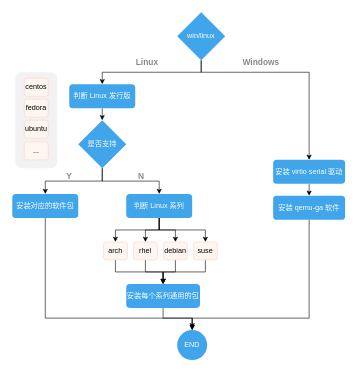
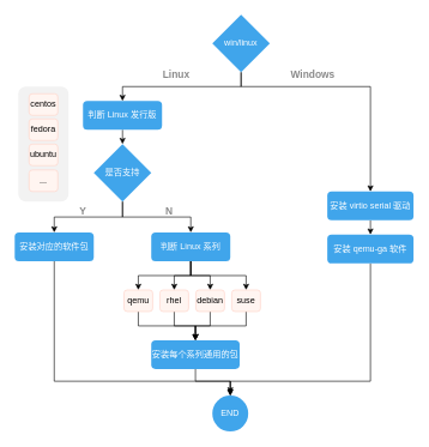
  <mxCell id="0" />
  <mxCell id="1" parent="0" />
  <mxCell id="2" value="" style="rounded=1;whiteSpace=wrap;html=1;fillColor=#F2F2F2;strokeColor=none;" vertex="1" parent="1"><mxGeometry x="25" y="120" width="70" height="160" as="geometry" /></mxCell>
  <mxCell id="3" style="edgeStyle=orthogonalEdgeStyle;rounded=0;orthogonalLoop=1;jettySize=auto;html=1;exitX=0.5;exitY=1;exitDx=0;exitDy=0;" edge="1" parent="1" source="5" target="7"><mxGeometry relative="1" as="geometry" /></mxCell>
  <mxCell id="4" style="edgeStyle=orthogonalEdgeStyle;rounded=0;orthogonalLoop=1;jettySize=auto;html=1;exitX=0.5;exitY=1;exitDx=0;exitDy=0;" edge="1" parent="1" source="5" target="37"><mxGeometry relative="1" as="geometry"><Array as="points"><mxPoint x="335" y="120" /><mxPoint x="515" y="120" /></Array></mxGeometry></mxCell>
  <mxCell id="5" value="win/linux" style="rhombus;whiteSpace=wrap;html=1;fillColor=#40A5EB;strokeColor=none;fontColor=#FFFFFF;" vertex="1" parent="1"><mxGeometry x="295" y="20" width="80" height="80" as="geometry" /></mxCell>
  <mxCell id="6" style="edgeStyle=orthogonalEdgeStyle;rounded=0;orthogonalLoop=1;jettySize=auto;html=1;exitX=0.5;exitY=1;exitDx=0;exitDy=0;entryX=0.5;entryY=0;entryDx=0;entryDy=0;" edge="1" parent="1" source="7" target="11"><mxGeometry relative="1" as="geometry" /></mxCell>
  <mxCell id="7" value="判断 Linux 发行版" style="rounded=1;whiteSpace=wrap;html=1;gradientColor=none;fillColor=#40A5EB;strokeColor=none;fontColor=#FFFFFF;" vertex="1" parent="1"><mxGeometry x="115" y="140" width="110" height="40" as="geometry" /></mxCell>
  <mxCell id="8" value="&lt;span style=&quot;font-size: 14px;&quot;&gt;&lt;b&gt;&lt;font color=&quot;#898989&quot;&gt;Linux&lt;/font&gt;&lt;/b&gt;&lt;/span&gt;" style="text;html=1;strokeColor=none;fillColor=none;align=center;verticalAlign=middle;whiteSpace=wrap;rounded=0;" vertex="1" parent="1"><mxGeometry x="195" y="90" width="100" height="26" as="geometry" /></mxCell>
  <mxCell id="9" style="edgeStyle=orthogonalEdgeStyle;rounded=0;orthogonalLoop=1;jettySize=auto;html=1;exitX=0.5;exitY=1;exitDx=0;exitDy=0;entryX=0.5;entryY=0;entryDx=0;entryDy=0;" edge="1" parent="1" source="11" target="13"><mxGeometry relative="1" as="geometry" /></mxCell>
  <mxCell id="10" style="edgeStyle=orthogonalEdgeStyle;rounded=0;orthogonalLoop=1;jettySize=auto;html=1;exitX=0.5;exitY=1;exitDx=0;exitDy=0;entryX=0.5;entryY=0;entryDx=0;entryDy=0;" edge="1" parent="1" source="11" target="19"><mxGeometry relative="1" as="geometry" /></mxCell>
  <mxCell id="11" value="是否支持" style="rhombus;whiteSpace=wrap;html=1;fillColor=#40A5EB;strokeColor=none;fontColor=#FFFFFF;" vertex="1" parent="1"><mxGeometry x="130" y="200" width="80" height="80" as="geometry" /></mxCell>
  <mxCell id="12" style="edgeStyle=orthogonalEdgeStyle;rounded=0;orthogonalLoop=1;jettySize=auto;html=1;exitX=0.5;exitY=1;exitDx=0;exitDy=0;entryX=0.5;entryY=0;entryDx=0;entryDy=0;" edge="1" parent="1" source="13" target="35"><mxGeometry relative="1" as="geometry"><Array as="points"><mxPoint x="75" y="530" /><mxPoint x="320" y="530" /></Array></mxGeometry></mxCell>
  <mxCell id="13" value="安装对应的软件包" style="rounded=1;whiteSpace=wrap;html=1;gradientColor=none;fillColor=#40A5EB;strokeColor=none;fontColor=#FFFFFF;" vertex="1" parent="1"><mxGeometry x="20" y="323" width="110" height="40" as="geometry" /></mxCell>
  <mxCell id="14" value="&lt;font color=&quot;#898989&quot;&gt;&lt;span style=&quot;font-size: 14px;&quot;&gt;&lt;b&gt;N&lt;/b&gt;&lt;/span&gt;&lt;/font&gt;" style="text;html=1;strokeColor=none;fillColor=none;align=center;verticalAlign=middle;whiteSpace=wrap;rounded=0;" vertex="1" parent="1"><mxGeometry x="185" y="280" width="100" height="26" as="geometry" /></mxCell>
  <mxCell id="15" style="edgeStyle=orthogonalEdgeStyle;rounded=0;orthogonalLoop=1;jettySize=auto;html=1;exitX=0.5;exitY=1;exitDx=0;exitDy=0;entryX=0.5;entryY=0;entryDx=0;entryDy=0;" edge="1" parent="1" source="19" target="22"><mxGeometry relative="1" as="geometry" /></mxCell>
  <mxCell id="16" style="edgeStyle=orthogonalEdgeStyle;rounded=0;orthogonalLoop=1;jettySize=auto;html=1;exitX=0.5;exitY=1;exitDx=0;exitDy=0;entryX=0.5;entryY=0;entryDx=0;entryDy=0;" edge="1" parent="1" source="19" target="24"><mxGeometry relative="1" as="geometry" /></mxCell>
  <mxCell id="17" style="edgeStyle=orthogonalEdgeStyle;rounded=0;orthogonalLoop=1;jettySize=auto;html=1;exitX=0.5;exitY=1;exitDx=0;exitDy=0;entryX=0.5;entryY=0;entryDx=0;entryDy=0;" edge="1" parent="1" source="19" target="26"><mxGeometry relative="1" as="geometry" /></mxCell>
  <mxCell id="18" style="edgeStyle=orthogonalEdgeStyle;rounded=0;orthogonalLoop=1;jettySize=auto;html=1;exitX=0.5;exitY=1;exitDx=0;exitDy=0;entryX=0.5;entryY=0;entryDx=0;entryDy=0;" edge="1" parent="1" source="19" target="28"><mxGeometry relative="1" as="geometry" /></mxCell>
  <mxCell id="19" value="判断 Linux 系列" style="rounded=1;whiteSpace=wrap;html=1;gradientColor=none;fillColor=#40A5EB;strokeColor=none;fontColor=#FFFFFF;" vertex="1" parent="1"><mxGeometry x="210" y="323" width="110" height="40" as="geometry" /></mxCell>
  <mxCell id="20" value="&lt;font color=&quot;#898989&quot;&gt;&lt;span style=&quot;font-size: 14px;&quot;&gt;&lt;b&gt;Y&lt;/b&gt;&lt;/span&gt;&lt;/font&gt;" style="text;html=1;strokeColor=none;fillColor=none;align=center;verticalAlign=middle;whiteSpace=wrap;rounded=0;" vertex="1" parent="1"><mxGeometry x="65" y="280" width="100" height="26" as="geometry" /></mxCell>
  <mxCell id="21" style="edgeStyle=orthogonalEdgeStyle;rounded=0;orthogonalLoop=1;jettySize=auto;html=1;exitX=0.5;exitY=1;exitDx=0;exitDy=0;entryX=0.5;entryY=0;entryDx=0;entryDy=0;" edge="1" parent="1" source="22" target="34"><mxGeometry relative="1" as="geometry" /></mxCell>
- <mxCell id="22" value="arch" style="rounded=1;whiteSpace=wrap;html=1;fillColor=#FFF5F1;strokeColor=#FFD2C7;" vertex="1" parent="1"><mxGeometry x="172" y="403" width="40" height="30" as="geometry" /></mxCell>
+ <mxCell id="22" value="qemu" style="rounded=1;whiteSpace=wrap;html=1;fillColor=#FFF5F1;strokeColor=#FFD2C7;" vertex="1" parent="1"><mxGeometry x="172" y="403" width="40" height="30" as="geometry" /></mxCell>
  <mxCell id="23" style="edgeStyle=orthogonalEdgeStyle;rounded=0;orthogonalLoop=1;jettySize=auto;html=1;exitX=0.5;exitY=1;exitDx=0;exitDy=0;" edge="1" parent="1" source="24" target="34"><mxGeometry relative="1" as="geometry" /></mxCell>
  <mxCell id="24" value="rhel" style="rounded=1;whiteSpace=wrap;html=1;fillColor=#FFF5F1;strokeColor=#FFD2C7;" vertex="1" parent="1"><mxGeometry x="222" y="403" width="40" height="30" as="geometry" /></mxCell>
  <mxCell id="25" style="edgeStyle=orthogonalEdgeStyle;rounded=0;orthogonalLoop=1;jettySize=auto;html=1;exitX=0.5;exitY=1;exitDx=0;exitDy=0;entryX=0.5;entryY=0;entryDx=0;entryDy=0;" edge="1" parent="1" source="26" target="34"><mxGeometry relative="1" as="geometry" /></mxCell>
  <mxCell id="26" value="debian" style="rounded=1;whiteSpace=wrap;html=1;fillColor=#FFF5F1;strokeColor=#FFD2C7;" vertex="1" parent="1"><mxGeometry x="272" y="403" width="40" height="30" as="geometry" /></mxCell>
  <mxCell id="27" style="edgeStyle=orthogonalEdgeStyle;rounded=0;orthogonalLoop=1;jettySize=auto;html=1;exitX=0.5;exitY=1;exitDx=0;exitDy=0;entryX=0.5;entryY=0;entryDx=0;entryDy=0;" edge="1" parent="1" source="28" target="34"><mxGeometry relative="1" as="geometry" /></mxCell>
  <mxCell id="28" value="suse" style="rounded=1;whiteSpace=wrap;html=1;fillColor=#FFF5F1;strokeColor=#FFD2C7;" vertex="1" parent="1"><mxGeometry x="322" y="403" width="40" height="30" as="geometry" /></mxCell>
  <mxCell id="29" value="centos" style="rounded=1;whiteSpace=wrap;html=1;fillColor=#FFF5F1;strokeColor=#FFD2C7;" vertex="1" parent="1"><mxGeometry x="40" y="130" width="40" height="30" as="geometry" /></mxCell>
  <mxCell id="30" value="fedora" style="rounded=1;whiteSpace=wrap;html=1;fillColor=#FFF5F1;strokeColor=#FFD2C7;" vertex="1" parent="1"><mxGeometry x="40" y="165" width="40" height="30" as="geometry" /></mxCell>
  <mxCell id="31" value="ubuntu" style="rounded=1;whiteSpace=wrap;html=1;fillColor=#FFF5F1;strokeColor=#FFD2C7;" vertex="1" parent="1"><mxGeometry x="40" y="200" width="40" height="30" as="geometry" /></mxCell>
  <mxCell id="32" value="..." style="rounded=1;whiteSpace=wrap;html=1;fillColor=#FFF5F1;strokeColor=#FFD2C7;" vertex="1" parent="1"><mxGeometry x="40" y="236" width="40" height="30" as="geometry" /></mxCell>
  <mxCell id="33" style="edgeStyle=orthogonalEdgeStyle;rounded=0;orthogonalLoop=1;jettySize=auto;html=1;exitX=0.5;exitY=1;exitDx=0;exitDy=0;entryX=0.5;entryY=0;entryDx=0;entryDy=0;" edge="1" parent="1"><mxGeometry relative="1" as="geometry"><mxPoint x="271.5" y="510" as="sourcePoint" /><mxPoint x="320" y="547" as="targetPoint" /><Array as="points"><mxPoint x="272" y="530" /><mxPoint x="320" y="530" /></Array></mxGeometry></mxCell>
  <mxCell id="34" value="安装每个系列通用的包" style="rounded=1;whiteSpace=wrap;html=1;gradientColor=none;fillColor=#40A5EB;strokeColor=none;fontColor=#FFFFFF;" vertex="1" parent="1"><mxGeometry x="210" y="473" width="123" height="40" as="geometry" /></mxCell>
  <mxCell id="35" value="END" style="ellipse;whiteSpace=wrap;html=1;aspect=fixed;fillColor=#40A5EB;fontColor=#FFFFFF;strokeColor=none;" vertex="1" parent="1"><mxGeometry x="295" y="550" width="50" height="50" as="geometry" /></mxCell>
  <mxCell id="36" style="edgeStyle=orthogonalEdgeStyle;rounded=0;orthogonalLoop=1;jettySize=auto;html=1;exitX=0.5;exitY=1;exitDx=0;exitDy=0;entryX=0.5;entryY=0;entryDx=0;entryDy=0;" edge="1" parent="1" source="37" target="39"><mxGeometry relative="1" as="geometry" /></mxCell>
  <mxCell id="37" value="安装 virtio serial 驱动" style="rounded=1;whiteSpace=wrap;html=1;gradientColor=none;fillColor=#40A5EB;strokeColor=none;fontColor=#FFFFFF;" vertex="1" parent="1"><mxGeometry x="455" y="266" width="120" height="40" as="geometry" /></mxCell>
  <mxCell id="38" style="edgeStyle=orthogonalEdgeStyle;rounded=0;orthogonalLoop=1;jettySize=auto;html=1;exitX=0.5;exitY=1;exitDx=0;exitDy=0;entryX=0.5;entryY=0;entryDx=0;entryDy=0;" edge="1" parent="1" source="39" target="35"><mxGeometry relative="1" as="geometry"><Array as="points"><mxPoint x="515" y="530" /><mxPoint x="320" y="530" /></Array></mxGeometry></mxCell>
  <mxCell id="39" value="安装 qemu-ga 软件" style="rounded=1;whiteSpace=wrap;html=1;gradientColor=none;fillColor=#40A5EB;strokeColor=none;fontColor=#FFFFFF;" vertex="1" parent="1"><mxGeometry x="455" y="326" width="120" height="40" as="geometry" /></mxCell>
  <mxCell id="40" value="&lt;span style=&quot;font-size: 14px;&quot;&gt;&lt;b&gt;&lt;font color=&quot;#898989&quot;&gt;Windows&lt;/font&gt;&lt;/b&gt;&lt;/span&gt;" style="text;html=1;strokeColor=none;fillColor=none;align=center;verticalAlign=middle;whiteSpace=wrap;rounded=0;" vertex="1" parent="1"><mxGeometry x="385" y="90" width="100" height="26" as="geometry" /></mxCell>
